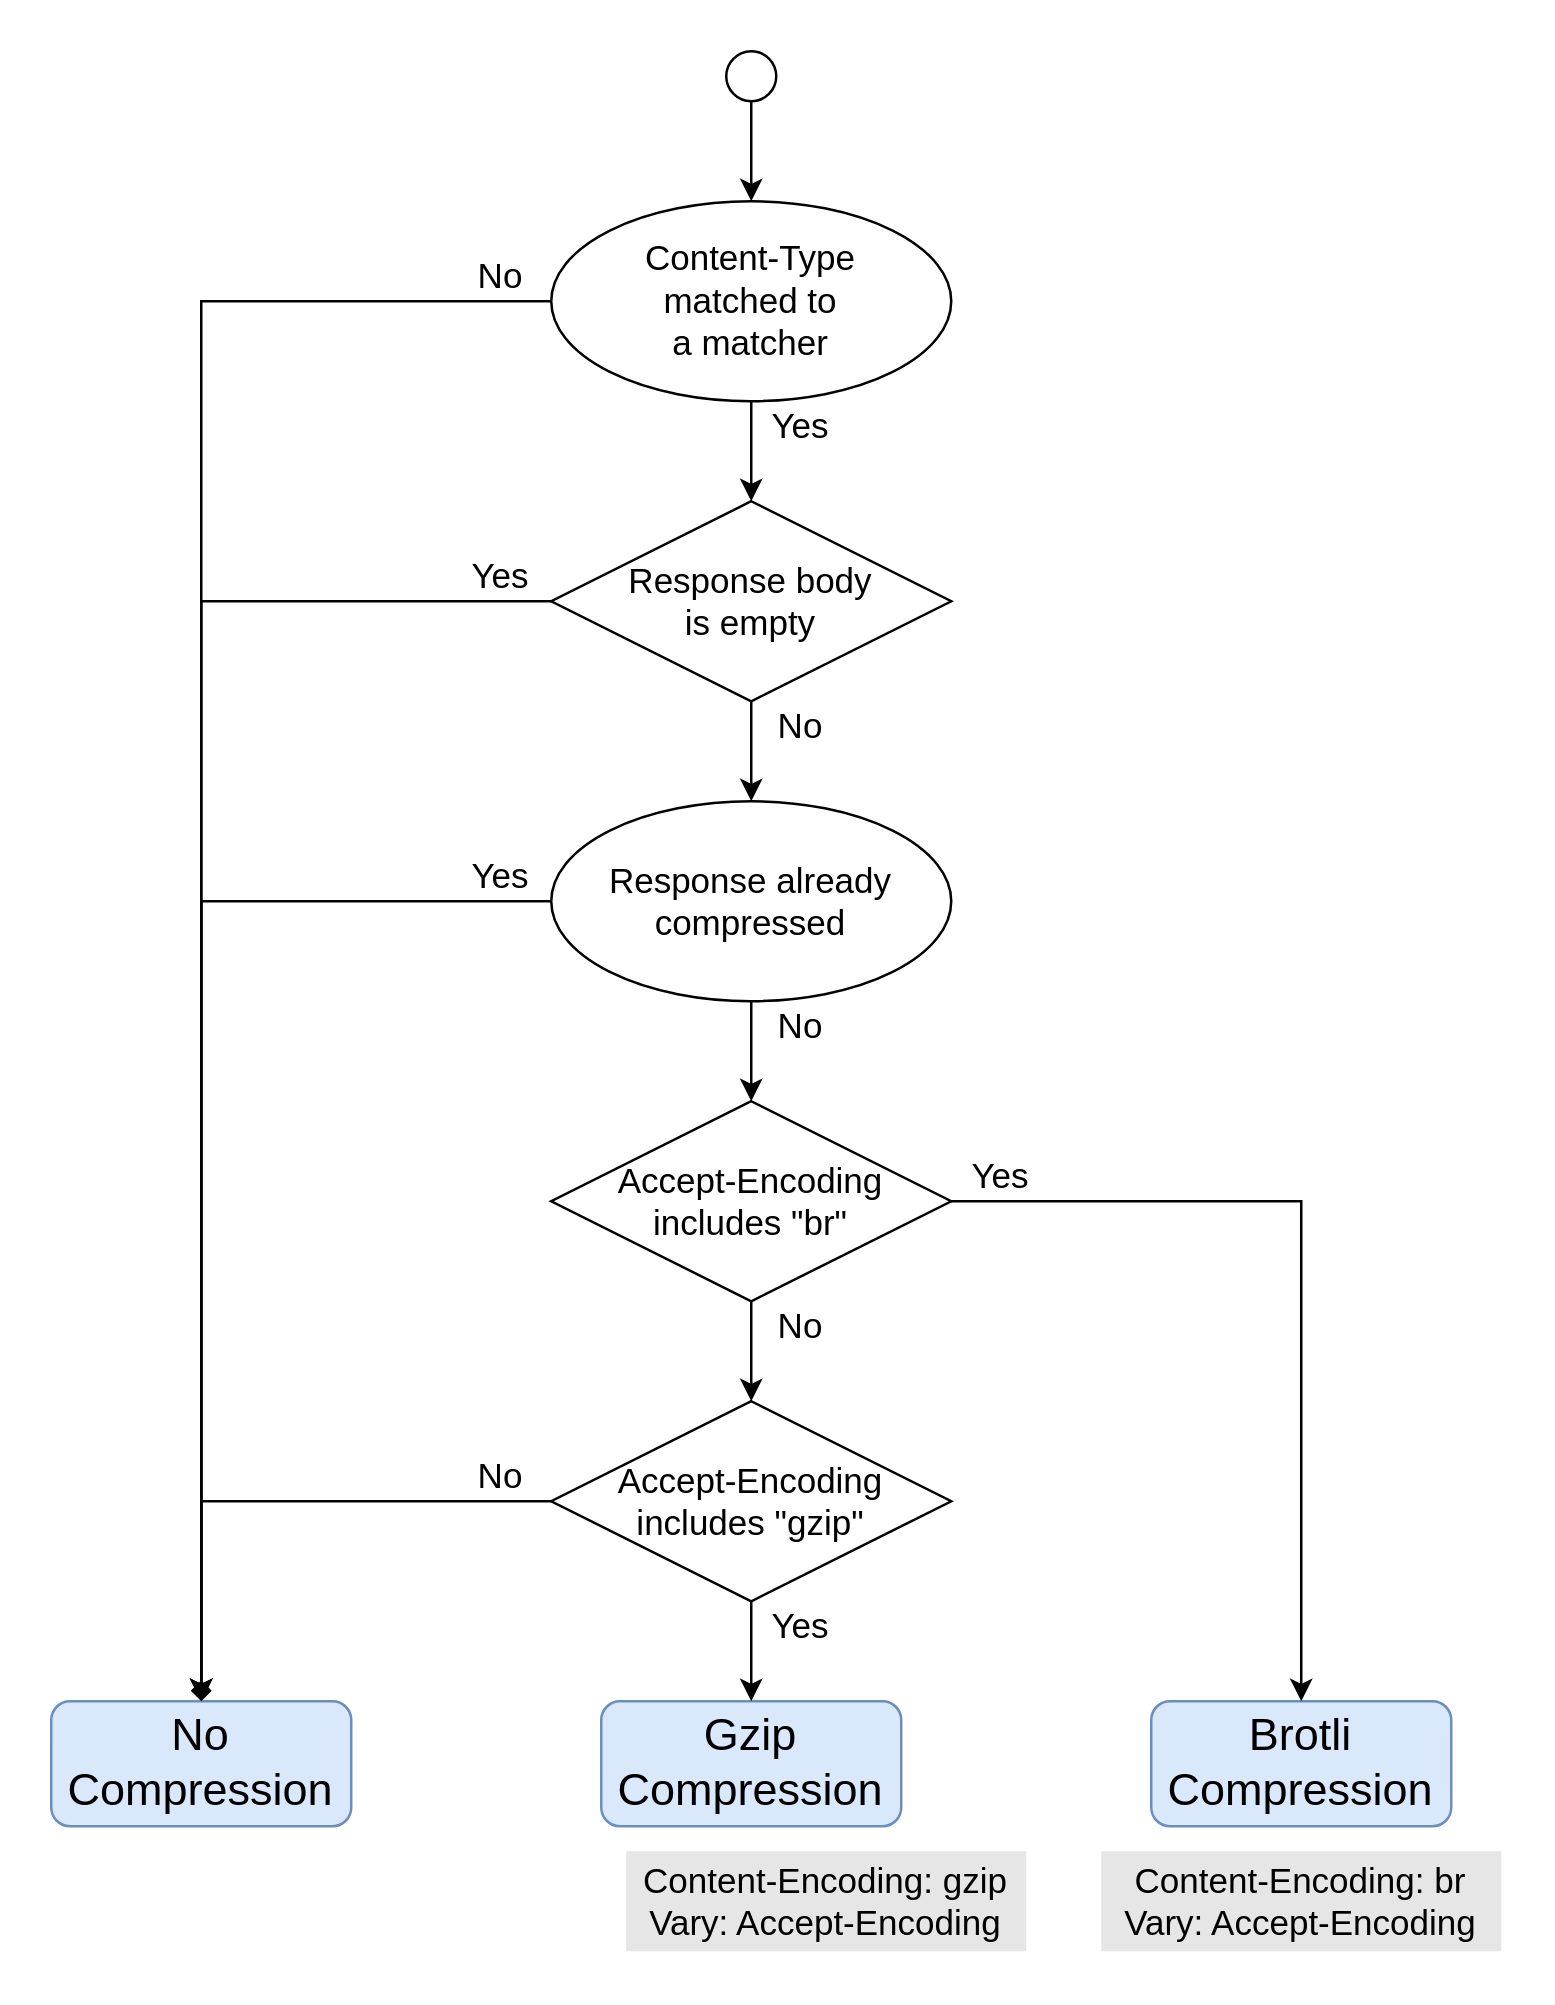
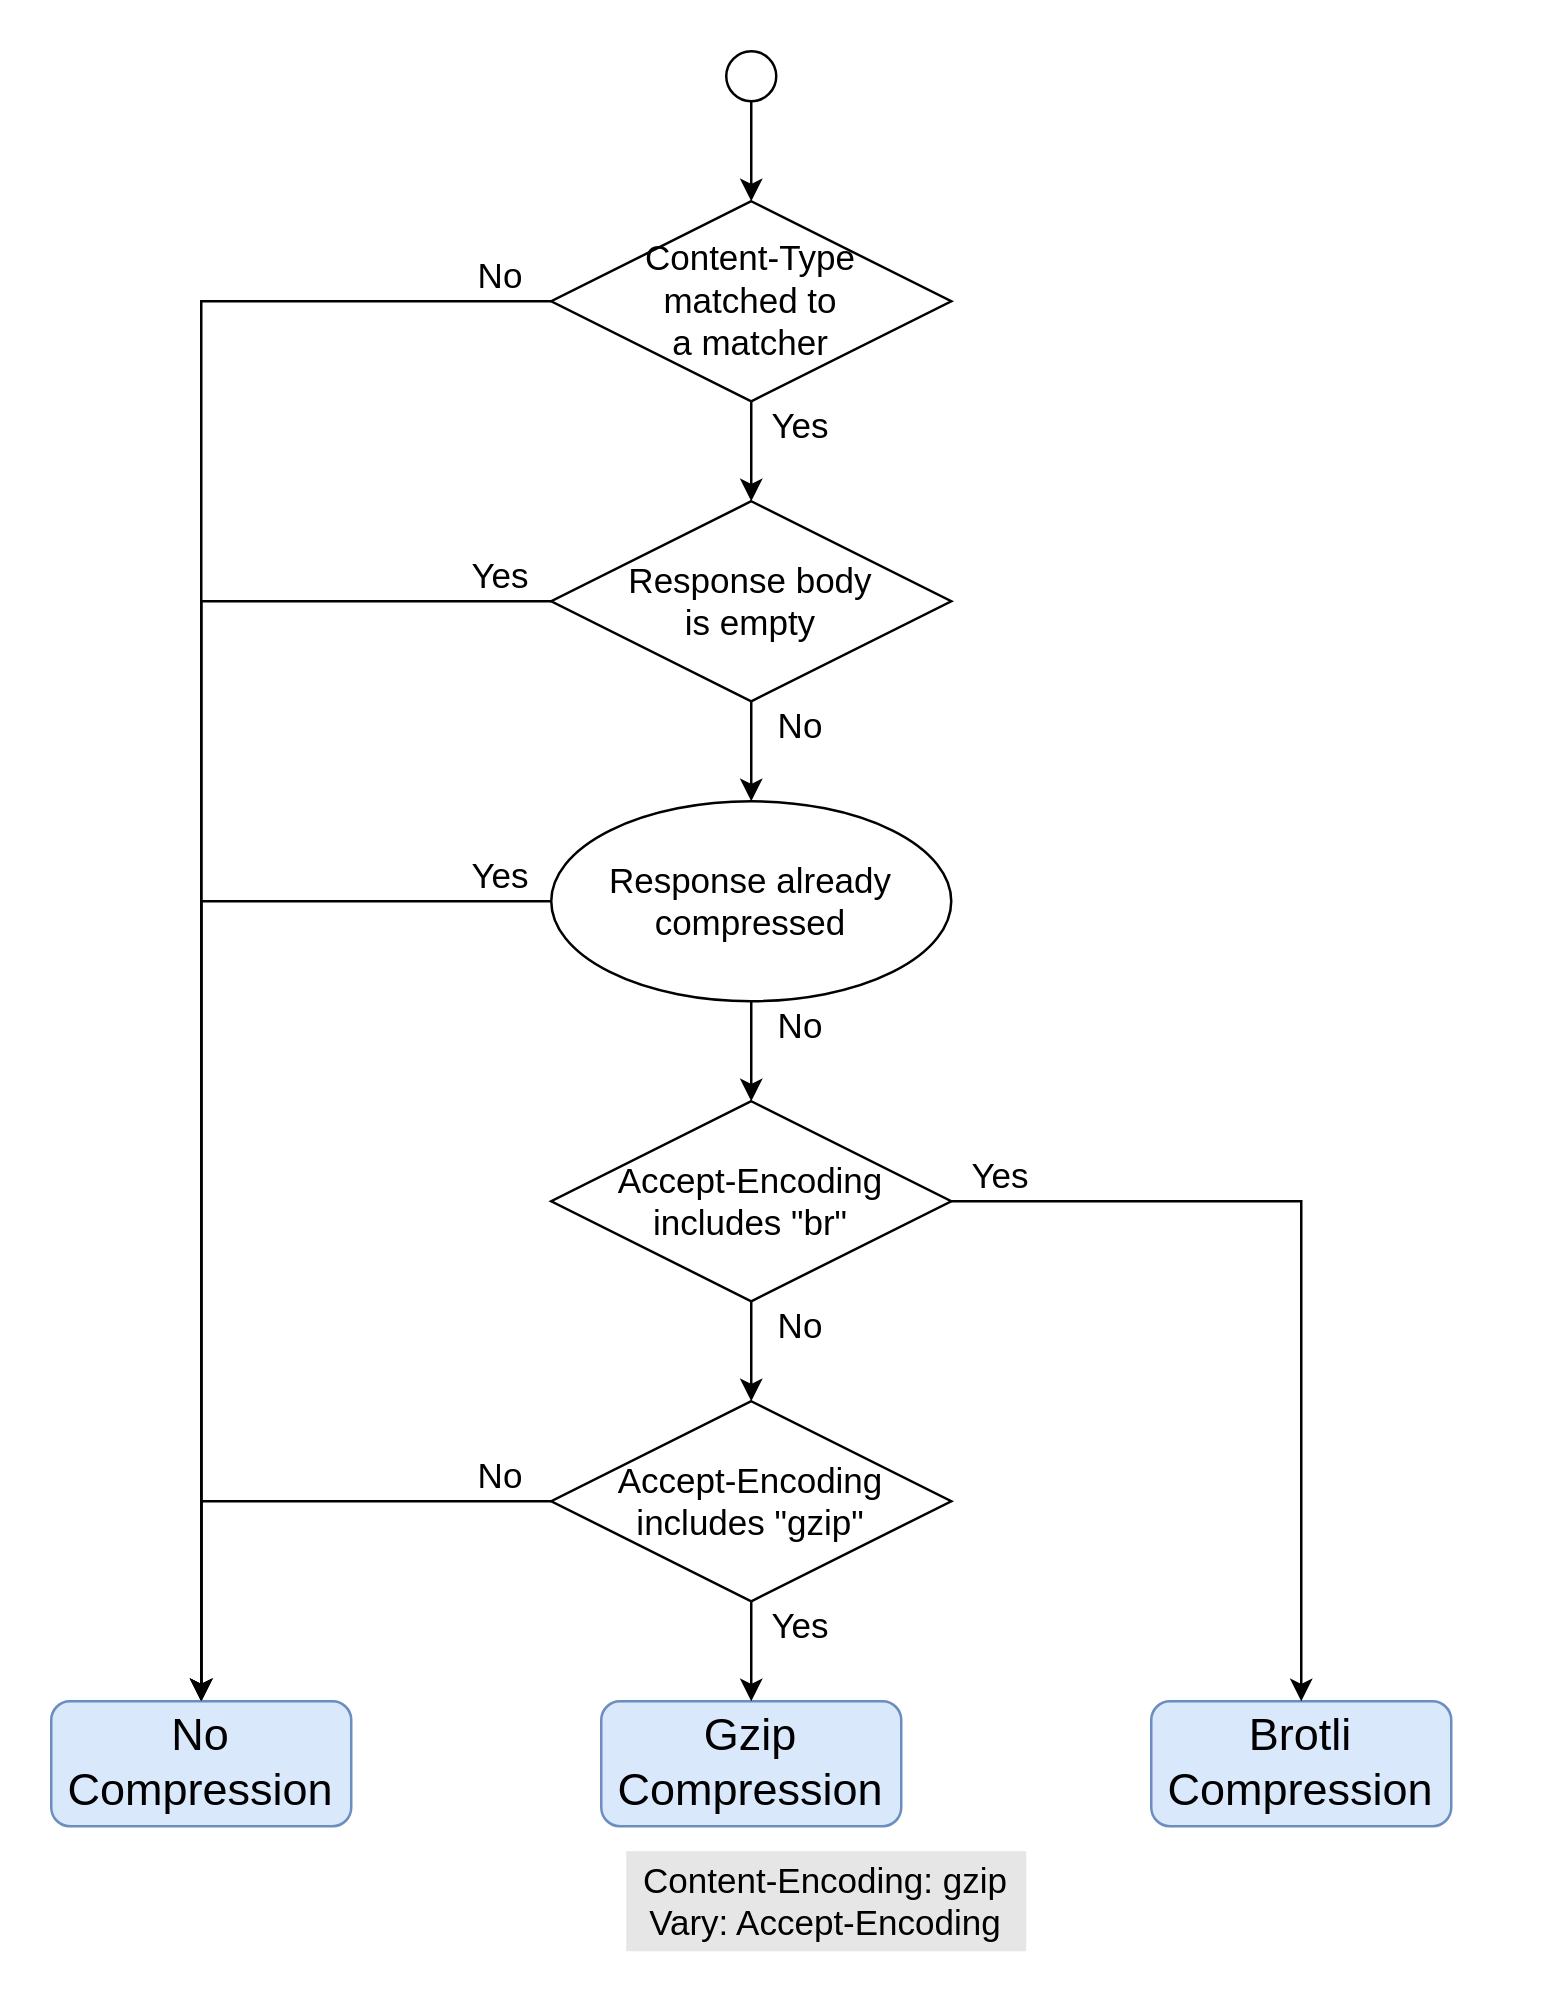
  <mxCell id="0" />
  <mxCell id="1" parent="0" />
  <mxCell id="2" value="Gzip Compression" style="rounded=1;whiteSpace=wrap;html=1;fontSize=18;fillColor=#dae8fc;strokeColor=#6c8ebf;fontStyle=0" parent="1" vertex="1"><mxGeometry x="240" y="680" width="120" height="50" as="geometry" /></mxCell>
  <mxCell id="3" style="rounded=0;orthogonalLoop=1;jettySize=auto;html=1;fontSize=18;exitX=0.5;exitY=1;exitDx=0;exitDy=0;entryX=0.5;entryY=0;entryDx=0;entryDy=0;" parent="1" source="10" target="8" edge="1"><mxGeometry relative="1" as="geometry"><mxPoint x="-100" y="-95" as="sourcePoint" /><mxPoint x="390" y="300" as="targetPoint" /></mxGeometry></mxCell>
  <mxCell id="4" style="edgeStyle=orthogonalEdgeStyle;rounded=0;orthogonalLoop=1;jettySize=auto;html=1;entryX=0.5;entryY=0;entryDx=0;entryDy=0;fontSize=13;" parent="1" source="7" target="2" edge="1"><mxGeometry relative="1" as="geometry" /></mxCell>
  <mxCell id="5" style="edgeStyle=orthogonalEdgeStyle;rounded=0;orthogonalLoop=1;jettySize=auto;html=1;fontSize=13;exitX=0;exitY=0.5;exitDx=0;exitDy=0;" parent="1" source="8" target="11" edge="1"><mxGeometry relative="1" as="geometry" /></mxCell>
  <mxCell id="6" style="edgeStyle=orthogonalEdgeStyle;rounded=0;orthogonalLoop=1;jettySize=auto;html=1;entryX=0.5;entryY=0;entryDx=0;entryDy=0;fontSize=13;" parent="1" source="7" target="11" edge="1"><mxGeometry relative="1" as="geometry" /></mxCell>
  <mxCell id="7" value="Accept-Encoding&lt;br style=&quot;font-size: 14px;&quot;&gt;includes &quot;gzip&quot;" style="rhombus;whiteSpace=wrap;html=1;fontSize=14;" parent="1" vertex="1"><mxGeometry x="220" y="560" width="160" height="80" as="geometry" /></mxCell>
  <mxCell id="8" value="Response already compressed" style="ellipse;whiteSpace=wrap;html=1;fontSize=14;" parent="1" vertex="1"><mxGeometry x="220" y="320" width="160" height="80" as="geometry" /></mxCell>
  <mxCell id="9" style="edgeStyle=orthogonalEdgeStyle;rounded=0;orthogonalLoop=1;jettySize=auto;html=1;entryX=0.5;entryY=0;entryDx=0;entryDy=0;fontSize=13;" parent="1" source="10" target="11" edge="1"><mxGeometry relative="1" as="geometry" /></mxCell>
  <mxCell id="10" value="Response body &lt;br style=&quot;font-size: 14px;&quot;&gt;is empty" style="rhombus;whiteSpace=wrap;html=1;fontSize=14;" parent="1" vertex="1"><mxGeometry x="220" y="200" width="160" height="80" as="geometry" /></mxCell>
  <mxCell id="11" value="No&lt;br&gt;Compression" style="rounded=1;whiteSpace=wrap;html=1;fontSize=18;fillColor=#dae8fc;strokeColor=#6c8ebf;fontStyle=0" parent="1" vertex="1"><mxGeometry x="20" y="680" width="120" height="50" as="geometry" /></mxCell>
  <mxCell id="12" value="Brotli&lt;br&gt;Compression" style="rounded=1;whiteSpace=wrap;html=1;fontSize=18;fillColor=#dae8fc;strokeColor=#6c8ebf;fontStyle=0" parent="1" vertex="1"><mxGeometry x="460" y="680" width="120" height="50" as="geometry" /></mxCell>
  <mxCell id="13" style="edgeStyle=orthogonalEdgeStyle;rounded=0;orthogonalLoop=1;jettySize=auto;html=1;fontSize=13;" parent="1" source="15" target="12" edge="1"><mxGeometry relative="1" as="geometry" /></mxCell>
  <mxCell id="14" style="edgeStyle=orthogonalEdgeStyle;rounded=0;orthogonalLoop=1;jettySize=auto;html=1;entryX=0.5;entryY=0;entryDx=0;entryDy=0;fontSize=13;" parent="1" source="15" target="7" edge="1"><mxGeometry relative="1" as="geometry" /></mxCell>
  <mxCell id="15" value="Accept-Encoding&lt;br style=&quot;font-size: 14px;&quot;&gt;includes &quot;br&quot;" style="rhombus;whiteSpace=wrap;html=1;fontSize=14;" parent="1" vertex="1"><mxGeometry x="220" y="440" width="160" height="80" as="geometry" /></mxCell>
  <mxCell id="16" style="rounded=0;orthogonalLoop=1;jettySize=auto;html=1;fontSize=18;exitX=0.5;exitY=1;exitDx=0;exitDy=0;entryX=0.5;entryY=0;entryDx=0;entryDy=0;" parent="1" source="8" target="15" edge="1"><mxGeometry relative="1" as="geometry"><mxPoint x="310" y="290" as="sourcePoint" /><mxPoint x="310" y="330" as="targetPoint" /></mxGeometry></mxCell>
  <mxCell id="17" style="edgeStyle=orthogonalEdgeStyle;rounded=0;orthogonalLoop=1;jettySize=auto;html=1;fontSize=13;entryX=0.5;entryY=0;entryDx=0;entryDy=0;" parent="1" source="18" target="31" edge="1"><mxGeometry relative="1" as="geometry"><mxPoint x="300" y="110" as="targetPoint" /></mxGeometry></mxCell>
  <mxCell id="18" value="" style="ellipse;whiteSpace=wrap;html=1;aspect=fixed;fontSize=13;" parent="1" vertex="1"><mxGeometry x="290" y="20" width="20" height="20" as="geometry" /></mxCell>
  <mxCell id="19" value="Yes" style="text;html=1;strokeColor=none;fillColor=none;align=center;verticalAlign=middle;whiteSpace=wrap;rounded=0;fontSize=14;" parent="1" vertex="1"><mxGeometry x="180" y="220" width="40" height="20" as="geometry" /></mxCell>
  <mxCell id="20" value="Yes" style="text;html=1;strokeColor=none;fillColor=none;align=center;verticalAlign=middle;whiteSpace=wrap;rounded=0;fontSize=14;" parent="1" vertex="1"><mxGeometry x="180" y="340" width="40" height="20" as="geometry" /></mxCell>
  <mxCell id="21" value="No" style="text;html=1;strokeColor=none;fillColor=none;align=center;verticalAlign=middle;whiteSpace=wrap;rounded=0;fontSize=14;" parent="1" vertex="1"><mxGeometry x="300" y="280" width="40" height="20" as="geometry" /></mxCell>
  <mxCell id="22" value="No" style="text;html=1;strokeColor=none;fillColor=none;align=center;verticalAlign=middle;whiteSpace=wrap;rounded=0;fontSize=14;" parent="1" vertex="1"><mxGeometry x="300" y="400" width="40" height="20" as="geometry" /></mxCell>
  <mxCell id="23" value="No" style="text;html=1;strokeColor=none;fillColor=none;align=center;verticalAlign=middle;whiteSpace=wrap;rounded=0;fontSize=14;" parent="1" vertex="1"><mxGeometry x="300" y="520" width="40" height="20" as="geometry" /></mxCell>
  <mxCell id="24" value="Yes" style="text;html=1;strokeColor=none;fillColor=none;align=center;verticalAlign=middle;whiteSpace=wrap;rounded=0;fontSize=14;" parent="1" vertex="1"><mxGeometry x="380" y="460" width="40" height="20" as="geometry" /></mxCell>
  <mxCell id="25" value="No" style="text;html=1;strokeColor=none;fillColor=none;align=center;verticalAlign=middle;whiteSpace=wrap;rounded=0;fontSize=14;" parent="1" vertex="1"><mxGeometry x="180" y="580" width="40" height="20" as="geometry" /></mxCell>
  <mxCell id="26" value="Yes" style="text;html=1;strokeColor=none;fillColor=none;align=center;verticalAlign=middle;whiteSpace=wrap;rounded=0;fontSize=14;" parent="1" vertex="1"><mxGeometry x="300" y="640" width="40" height="20" as="geometry" /></mxCell>
  <mxCell id="27" value="Content-Encoding: gzip&lt;br&gt;Vary: Accept-Encoding" style="text;html=1;strokeColor=none;fillColor=#E6E6E6;align=center;verticalAlign=middle;whiteSpace=wrap;rounded=0;fontSize=14;" parent="1" vertex="1"><mxGeometry x="250" y="740" width="160" height="40" as="geometry" /></mxCell>
- <mxCell id="28" value="Content-Encoding: br&lt;br&gt;Vary: Accept-Encoding" style="text;html=1;strokeColor=none;fillColor=#E6E6E6;align=center;verticalAlign=middle;whiteSpace=wrap;rounded=0;fontSize=14;" parent="1" vertex="1"><mxGeometry x="440" y="740" width="160" height="40" as="geometry" /></mxCell>
  <mxCell id="29" style="edgeStyle=orthogonalEdgeStyle;rounded=0;orthogonalLoop=1;jettySize=auto;html=1;entryX=0.5;entryY=0;entryDx=0;entryDy=0;" edge="1" parent="1" source="31" target="10"><mxGeometry relative="1" as="geometry" /></mxCell>
- <mxCell id="30" style="edgeStyle=orthogonalEdgeStyle;rounded=0;orthogonalLoop=1;jettySize=auto;html=1;entryX=0.5;entryY=0;entryDx=0;entryDy=0;endArrow=diamond;" edge="1" parent="1" source="31" target="11"><mxGeometry relative="1" as="geometry" /></mxCell>
- <mxCell id="31" value="Content-Type&lt;br&gt;matched to &lt;br&gt;a matcher" style="ellipse;whiteSpace=wrap;html=1;fontSize=14;" vertex="1" parent="1"><mxGeometry x="220" y="80" width="160" height="80" as="geometry" /></mxCell>
+ <mxCell id="30" style="edgeStyle=orthogonalEdgeStyle;rounded=0;orthogonalLoop=1;jettySize=auto;html=1;entryX=0.5;entryY=0;entryDx=0;entryDy=0;" edge="1" parent="1" source="31" target="11"><mxGeometry relative="1" as="geometry" /></mxCell>
+ <mxCell id="31" value="Content-Type&lt;br&gt;matched to &lt;br&gt;a matcher" style="rhombus;whiteSpace=wrap;html=1;fontSize=14;" vertex="1" parent="1"><mxGeometry x="220" y="80" width="160" height="80" as="geometry" /></mxCell>
  <mxCell id="32" value="Yes" style="text;html=1;strokeColor=none;fillColor=none;align=center;verticalAlign=middle;whiteSpace=wrap;rounded=0;fontSize=14;" vertex="1" parent="1"><mxGeometry x="300" y="160" width="40" height="20" as="geometry" /></mxCell>
  <mxCell id="33" value="No" style="text;html=1;strokeColor=none;fillColor=none;align=center;verticalAlign=middle;whiteSpace=wrap;rounded=0;fontSize=14;" vertex="1" parent="1"><mxGeometry x="180" y="100" width="40" height="20" as="geometry" /></mxCell>
